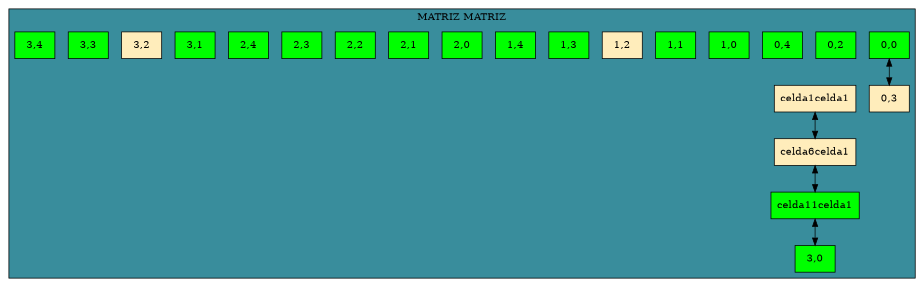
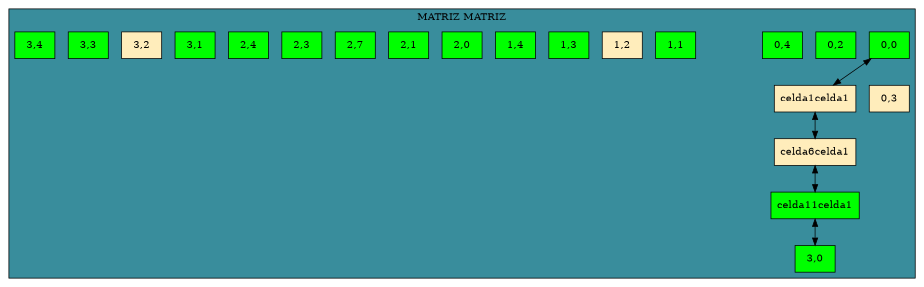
  digraph {
    node [fillcolor=green group=2 shape=box style=filled]
    edge [dir=both]
    n1 [label="0,0"]
    celda1celda1 [fillcolor="#FFEDBB" group=""]
    n3 [label="0,2"]
    n4 [fillcolor="#FFEDBB" label="0,3"]
    n5 [label="0,4"]
-   n6 [label="1,0"]
    n7 [label="1,1"]
    n8 [fillcolor="#FFEDBB" label="1,2"]
    n9 [label="1,3"]
    n10 [label="1,4"]
    n11 [label="2,0"]
    n12 [label="2,1"]
-   n13 [label="2,2"]
+   n13 [label="2,7"]
    n14 [label="2,3"]
    n15 [label="2,4"]
    n16 [label="3,0"]
    n17 [label="3,1"]
    n18 [fillcolor="#FFEDBB" label="3,2"]
    n19 [label="3,3"]
    n20 [label="3,4"]
    celda6celda1 [fillcolor="#FFEDBB" group=""]
    celda11celda1 [group=""]
    subgraph cluster_1 {
      bgcolor="#398D9C"
      label="MATRIZ MATRIZ"
      n1
      celda1celda1
      n3
      n4
      n5
-     n6
      n7
      n8
      n9
      n10
      n11
      n12
      n13
      n14
      n15
      n16
      n17
      n18
      n19
      n20
      celda6celda1
      celda11celda1
    }
-   n1 -> n4
+   n1 -> celda1celda1
    celda1celda1 -> celda6celda1
    celda6celda1 -> celda11celda1
    celda11celda1 -> n16
  }
